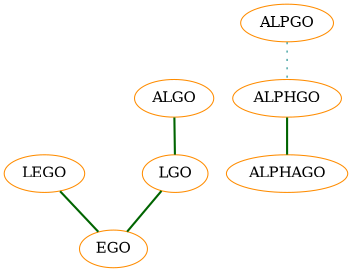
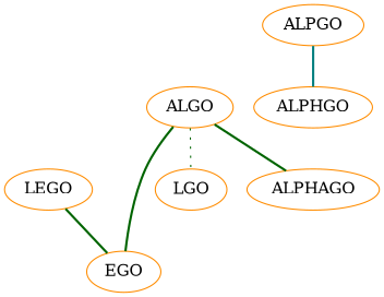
  graph {
    node [color=darkorange]
    edge [color=darkgreen style=bold]
    LEGO
    EGO
    LGO
    ALGO
    ALPGO
    ALPHGO
    ALPHAGO
    LEGO -- EGO
-   LGO -- EGO
-   ALGO -- LGO
-   ALPGO -- ALPHGO [color=teal style=dotted]
-   ALPHGO -- ALPHAGO
+   ALGO -- EGO
+   ALGO -- LGO [style=dotted]
+   ALPGO -- ALPHGO [color=teal]
+   ALGO -- ALPHAGO
  }
